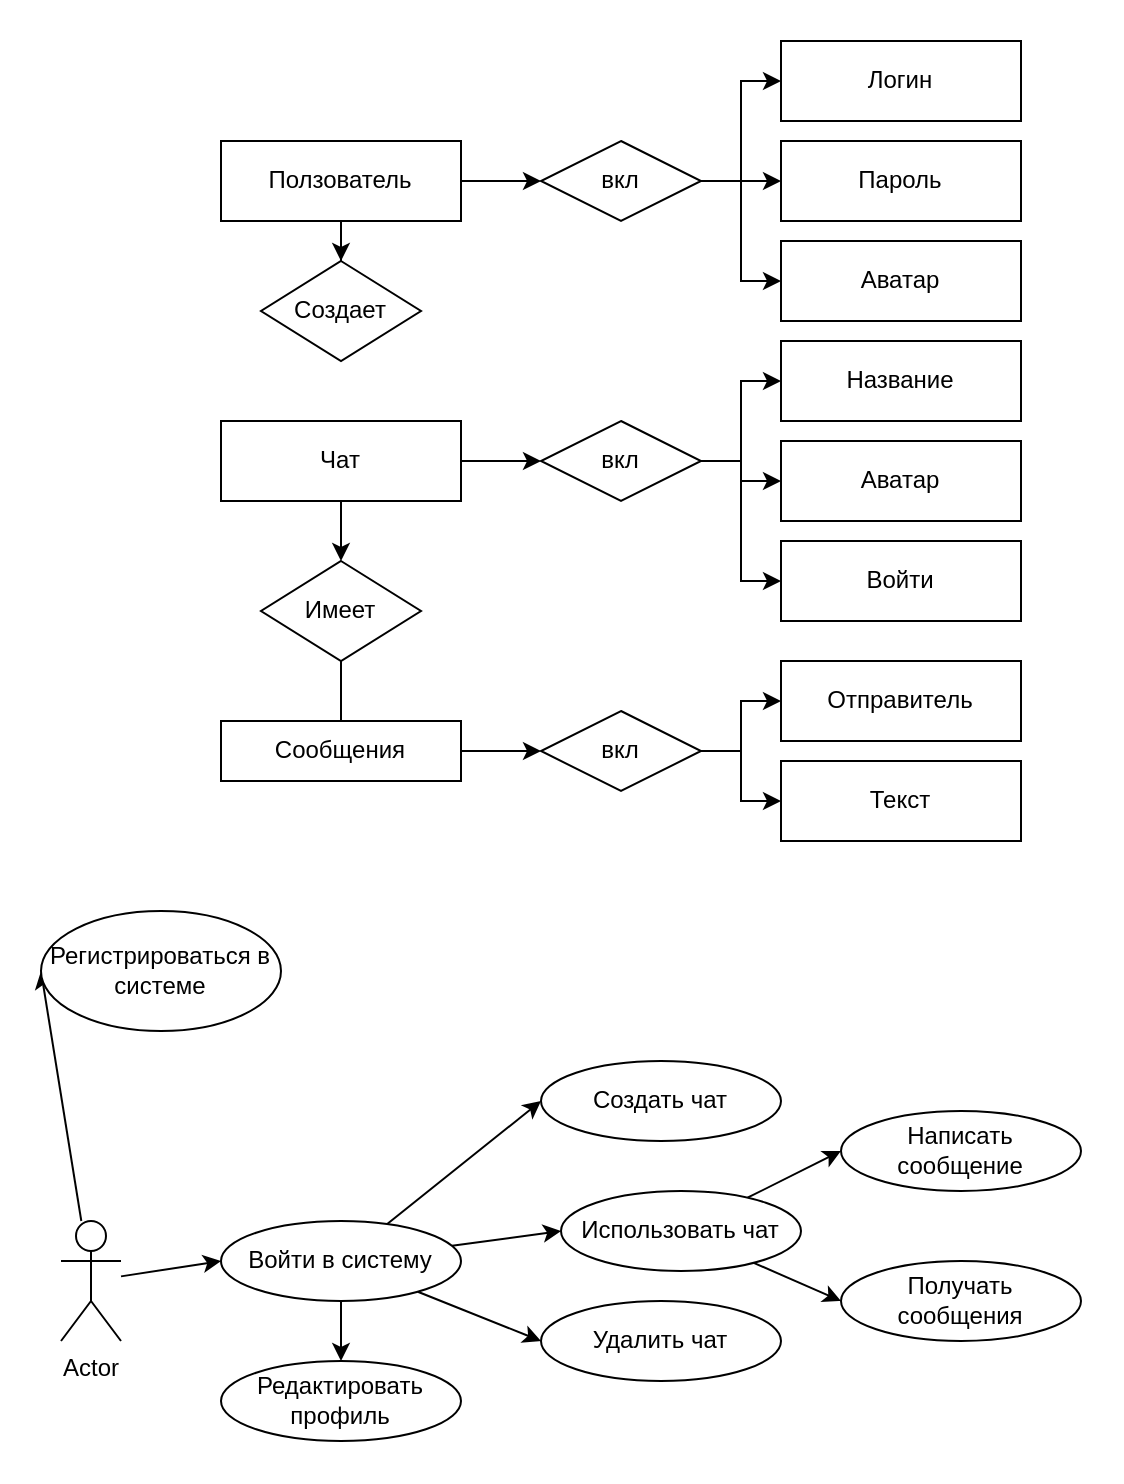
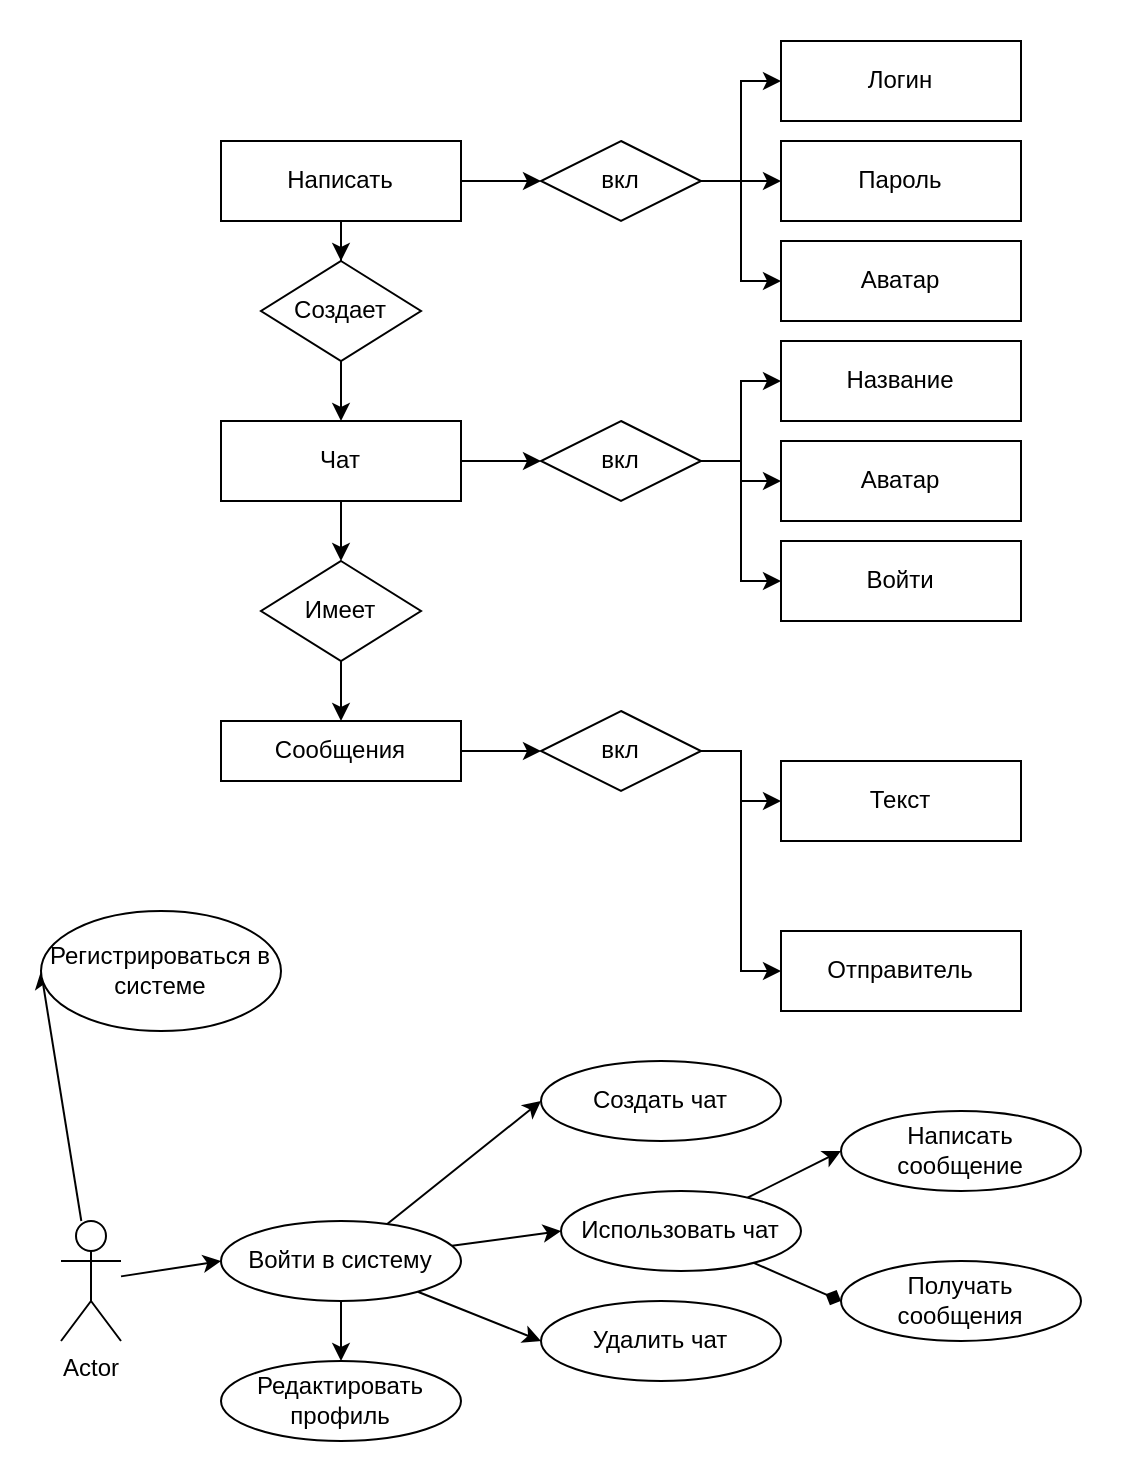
  <mxCell id="0" />
  <mxCell id="1" parent="0" />
  <mxCell id="2" style="edgeStyle=orthogonalEdgeStyle;rounded=0;orthogonalLoop=1;jettySize=auto;html=1;entryX=0;entryY=0.5;entryDx=0;entryDy=0;" edge="1" parent="1" source="4" target="10"><mxGeometry relative="1" as="geometry" /></mxCell>
  <mxCell id="3" style="edgeStyle=orthogonalEdgeStyle;rounded=0;orthogonalLoop=1;jettySize=auto;html=1;" edge="1" parent="1" source="4" target="6"><mxGeometry relative="1" as="geometry" /></mxCell>
- <mxCell id="4" value="Ползователь" style="rounded=0;whiteSpace=wrap;html=1;" vertex="1" parent="1"><mxGeometry x="110" y="70" width="120" height="40" as="geometry" /></mxCell>
+ <mxCell id="4" value="Написать" style="rounded=0;whiteSpace=wrap;html=1;" vertex="1" parent="1"><mxGeometry x="110" y="70" width="120" height="40" as="geometry" /></mxCell>
+ <mxCell id="5" style="edgeStyle=orthogonalEdgeStyle;rounded=0;orthogonalLoop=1;jettySize=auto;html=1;entryX=0.5;entryY=0;entryDx=0;entryDy=0;" edge="1" parent="1" source="6" target="16"><mxGeometry relative="1" as="geometry" /></mxCell>
  <mxCell id="6" value="Создает" style="rhombus;whiteSpace=wrap;html=1;" vertex="1" parent="1"><mxGeometry x="130" y="130" width="80" height="50" as="geometry" /></mxCell>
  <mxCell id="7" style="edgeStyle=orthogonalEdgeStyle;rounded=0;orthogonalLoop=1;jettySize=auto;html=1;entryX=0;entryY=0.5;entryDx=0;entryDy=0;" edge="1" parent="1" source="10" target="11"><mxGeometry relative="1" as="geometry" /></mxCell>
  <mxCell id="8" style="edgeStyle=orthogonalEdgeStyle;rounded=0;orthogonalLoop=1;jettySize=auto;html=1;entryX=0;entryY=0.5;entryDx=0;entryDy=0;" edge="1" parent="1" source="10" target="12"><mxGeometry relative="1" as="geometry" /></mxCell>
  <mxCell id="9" style="edgeStyle=orthogonalEdgeStyle;rounded=0;orthogonalLoop=1;jettySize=auto;html=1;entryX=0;entryY=0.5;entryDx=0;entryDy=0;" edge="1" parent="1" source="10" target="13"><mxGeometry relative="1" as="geometry" /></mxCell>
  <mxCell id="10" value="вкл" style="rhombus;whiteSpace=wrap;html=1;" vertex="1" parent="1"><mxGeometry x="270" y="70" width="80" height="40" as="geometry" /></mxCell>
  <mxCell id="11" value="Логин" style="rounded=0;whiteSpace=wrap;html=1;" vertex="1" parent="1"><mxGeometry x="390" y="20" width="120" height="40" as="geometry" /></mxCell>
  <mxCell id="12" value="Пароль" style="rounded=0;whiteSpace=wrap;html=1;" vertex="1" parent="1"><mxGeometry x="390" y="70" width="120" height="40" as="geometry" /></mxCell>
  <mxCell id="13" value="Аватар" style="rounded=0;whiteSpace=wrap;html=1;" vertex="1" parent="1"><mxGeometry x="390" y="120" width="120" height="40" as="geometry" /></mxCell>
  <mxCell id="14" style="edgeStyle=orthogonalEdgeStyle;rounded=0;orthogonalLoop=1;jettySize=auto;html=1;entryX=0.5;entryY=0;entryDx=0;entryDy=0;" edge="1" parent="1" source="16" target="25"><mxGeometry relative="1" as="geometry" /></mxCell>
  <mxCell id="15" style="edgeStyle=orthogonalEdgeStyle;rounded=0;orthogonalLoop=1;jettySize=auto;html=1;entryX=0;entryY=0.5;entryDx=0;entryDy=0;" edge="1" parent="1" source="16" target="29"><mxGeometry relative="1" as="geometry" /></mxCell>
  <mxCell id="16" value="Чат" style="rounded=0;whiteSpace=wrap;html=1;" vertex="1" parent="1"><mxGeometry x="110" y="210" width="120" height="40" as="geometry" /></mxCell>
  <mxCell id="17" value="Название" style="rounded=0;whiteSpace=wrap;html=1;" vertex="1" parent="1"><mxGeometry x="390" y="170" width="120" height="40" as="geometry" /></mxCell>
  <mxCell id="18" value="Аватар" style="rounded=0;whiteSpace=wrap;html=1;" vertex="1" parent="1"><mxGeometry x="390" y="220" width="120" height="40" as="geometry" /></mxCell>
  <mxCell id="19" value="Войти" style="rounded=0;whiteSpace=wrap;html=1;" vertex="1" parent="1"><mxGeometry x="390" y="270" width="120" height="40" as="geometry" /></mxCell>
- <mxCell id="20" value="Отправитель" style="rounded=0;whiteSpace=wrap;html=1;" vertex="1" parent="1"><mxGeometry x="390" y="330" width="120" height="40" as="geometry" /></mxCell>
+ <mxCell id="20" value="Отправитель" style="rounded=0;whiteSpace=wrap;html=1;" vertex="1" parent="1"><mxGeometry x="390" y="465" width="120" height="40" as="geometry" /></mxCell>
  <mxCell id="21" style="edgeStyle=orthogonalEdgeStyle;rounded=0;orthogonalLoop=1;jettySize=auto;html=1;entryX=0;entryY=0.5;entryDx=0;entryDy=0;" edge="1" parent="1" source="22" target="32"><mxGeometry relative="1" as="geometry" /></mxCell>
  <mxCell id="22" value="Сообщения" style="rounded=0;whiteSpace=wrap;html=1;" vertex="1" parent="1"><mxGeometry x="110" y="360" width="120" height="30" as="geometry" /></mxCell>
  <mxCell id="23" value="Текст" style="rounded=0;whiteSpace=wrap;html=1;" vertex="1" parent="1"><mxGeometry x="390" y="380" width="120" height="40" as="geometry" /></mxCell>
- <mxCell id="24" style="edgeStyle=orthogonalEdgeStyle;rounded=0;orthogonalLoop=1;jettySize=auto;html=1;entryX=0.5;entryY=0;entryDx=0;entryDy=0;endArrow=none;" edge="1" parent="1" source="25" target="22"><mxGeometry relative="1" as="geometry" /></mxCell>
+ <mxCell id="24" style="edgeStyle=orthogonalEdgeStyle;rounded=0;orthogonalLoop=1;jettySize=auto;html=1;entryX=0.5;entryY=0;entryDx=0;entryDy=0;" edge="1" parent="1" source="25" target="22"><mxGeometry relative="1" as="geometry" /></mxCell>
  <mxCell id="25" value="Имеет" style="rhombus;whiteSpace=wrap;html=1;" vertex="1" parent="1"><mxGeometry x="130" y="280" width="80" height="50" as="geometry" /></mxCell>
  <mxCell id="26" style="edgeStyle=orthogonalEdgeStyle;rounded=0;orthogonalLoop=1;jettySize=auto;html=1;entryX=0;entryY=0.5;entryDx=0;entryDy=0;" edge="1" parent="1" source="29" target="17"><mxGeometry relative="1" as="geometry" /></mxCell>
  <mxCell id="27" style="edgeStyle=orthogonalEdgeStyle;rounded=0;orthogonalLoop=1;jettySize=auto;html=1;entryX=0;entryY=0.5;entryDx=0;entryDy=0;" edge="1" parent="1" source="29" target="18"><mxGeometry relative="1" as="geometry" /></mxCell>
  <mxCell id="28" style="edgeStyle=orthogonalEdgeStyle;rounded=0;orthogonalLoop=1;jettySize=auto;html=1;entryX=0;entryY=0.5;entryDx=0;entryDy=0;" edge="1" parent="1" source="29" target="19"><mxGeometry relative="1" as="geometry" /></mxCell>
  <mxCell id="29" value="вкл" style="rhombus;whiteSpace=wrap;html=1;" vertex="1" parent="1"><mxGeometry x="270" y="210" width="80" height="40" as="geometry" /></mxCell>
  <mxCell id="30" style="edgeStyle=orthogonalEdgeStyle;rounded=0;orthogonalLoop=1;jettySize=auto;html=1;entryX=0;entryY=0.5;entryDx=0;entryDy=0;" edge="1" parent="1" source="32" target="20"><mxGeometry relative="1" as="geometry" /></mxCell>
  <mxCell id="31" style="edgeStyle=orthogonalEdgeStyle;rounded=0;orthogonalLoop=1;jettySize=auto;html=1;entryX=0;entryY=0.5;entryDx=0;entryDy=0;" edge="1" parent="1" source="32" target="23"><mxGeometry relative="1" as="geometry" /></mxCell>
  <mxCell id="32" value="вкл" style="rhombus;whiteSpace=wrap;html=1;" vertex="1" parent="1"><mxGeometry x="270" y="355" width="80" height="40" as="geometry" /></mxCell>
  <mxCell id="33" style="rounded=0;orthogonalLoop=1;jettySize=auto;html=1;entryX=0;entryY=0.5;entryDx=0;entryDy=0;" edge="1" parent="1" source="35" target="41"><mxGeometry relative="1" as="geometry" /></mxCell>
  <mxCell id="34" style="edgeStyle=none;rounded=0;orthogonalLoop=1;jettySize=auto;html=1;entryX=0;entryY=0.5;entryDx=0;entryDy=0;" edge="1" parent="1" source="35" target="40"><mxGeometry relative="1" as="geometry" /></mxCell>
  <mxCell id="35" value="Actor" style="shape=umlActor;verticalLabelPosition=bottom;verticalAlign=top;html=1;outlineConnect=0;" vertex="1" parent="1"><mxGeometry x="30" y="610" width="30" height="60" as="geometry" /></mxCell>
  <mxCell id="36" style="edgeStyle=none;rounded=0;orthogonalLoop=1;jettySize=auto;html=1;entryX=0;entryY=0.5;entryDx=0;entryDy=0;" edge="1" parent="1" source="40" target="42"><mxGeometry relative="1" as="geometry" /></mxCell>
  <mxCell id="37" style="edgeStyle=none;rounded=0;orthogonalLoop=1;jettySize=auto;html=1;entryX=0;entryY=0.5;entryDx=0;entryDy=0;" edge="1" parent="1" source="40" target="45"><mxGeometry relative="1" as="geometry" /></mxCell>
  <mxCell id="38" style="edgeStyle=none;rounded=0;orthogonalLoop=1;jettySize=auto;html=1;entryX=0;entryY=0.5;entryDx=0;entryDy=0;" edge="1" parent="1" source="40" target="46"><mxGeometry relative="1" as="geometry" /></mxCell>
  <mxCell id="39" style="edgeStyle=none;rounded=0;orthogonalLoop=1;jettySize=auto;html=1;entryX=0.5;entryY=0;entryDx=0;entryDy=0;" edge="1" parent="1" source="40" target="47"><mxGeometry relative="1" as="geometry" /></mxCell>
  <mxCell id="40" value="Войти в систему" style="ellipse;whiteSpace=wrap;html=1;" vertex="1" parent="1"><mxGeometry x="110" y="610" width="120" height="40" as="geometry" /></mxCell>
  <mxCell id="41" value="Регистрироваться в системе" style="ellipse;whiteSpace=wrap;html=1;" vertex="1" parent="1"><mxGeometry x="20" y="455" width="120" height="60" as="geometry" /></mxCell>
  <mxCell id="42" value="Создать чат" style="ellipse;whiteSpace=wrap;html=1;" vertex="1" parent="1"><mxGeometry x="270" y="530" width="120" height="40" as="geometry" /></mxCell>
  <mxCell id="43" style="edgeStyle=none;rounded=0;orthogonalLoop=1;jettySize=auto;html=1;entryX=0;entryY=0.5;entryDx=0;entryDy=0;" edge="1" parent="1" source="45" target="48"><mxGeometry relative="1" as="geometry" /></mxCell>
- <mxCell id="44" style="edgeStyle=none;rounded=0;orthogonalLoop=1;jettySize=auto;html=1;entryX=0;entryY=0.5;entryDx=0;entryDy=0;" edge="1" parent="1" source="45" target="49"><mxGeometry relative="1" as="geometry" /></mxCell>
+ <mxCell id="44" style="edgeStyle=none;rounded=0;orthogonalLoop=1;jettySize=auto;html=1;entryX=0;entryY=0.5;entryDx=0;entryDy=0;endArrow=diamond;" edge="1" parent="1" source="45" target="49"><mxGeometry relative="1" as="geometry" /></mxCell>
  <mxCell id="45" value="Использовать чат" style="ellipse;whiteSpace=wrap;html=1;" vertex="1" parent="1"><mxGeometry x="280" y="595" width="120" height="40" as="geometry" /></mxCell>
  <mxCell id="46" value="Удалить чат" style="ellipse;whiteSpace=wrap;html=1;" vertex="1" parent="1"><mxGeometry x="270" y="650" width="120" height="40" as="geometry" /></mxCell>
  <mxCell id="47" value="Редактировать профиль" style="ellipse;whiteSpace=wrap;html=1;" vertex="1" parent="1"><mxGeometry x="110" y="680" width="120" height="40" as="geometry" /></mxCell>
  <mxCell id="48" value="Написать сообщение" style="ellipse;whiteSpace=wrap;html=1;" vertex="1" parent="1"><mxGeometry x="420" y="555" width="120" height="40" as="geometry" /></mxCell>
  <mxCell id="49" value="Получать сообщения" style="ellipse;whiteSpace=wrap;html=1;" vertex="1" parent="1"><mxGeometry x="420" y="630" width="120" height="40" as="geometry" /></mxCell>
